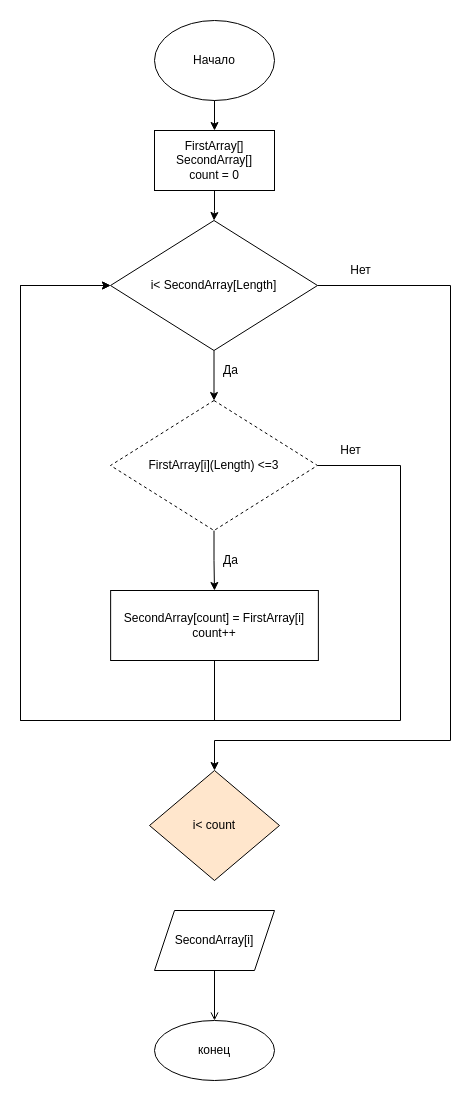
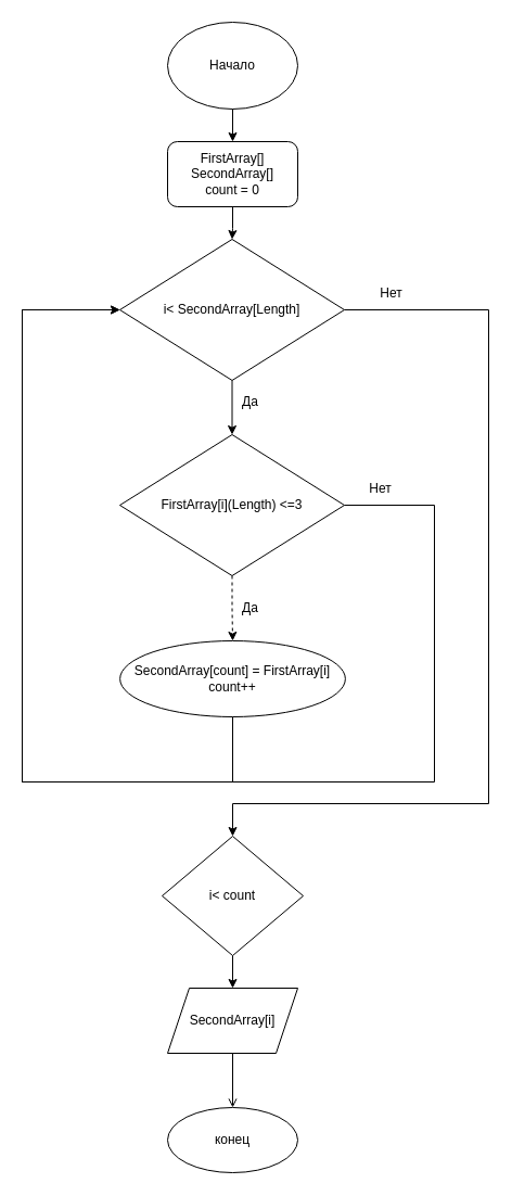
  <mxCell id="0" />
  <mxCell id="1" parent="0" />
  <mxCell id="2" value="Начало" style="ellipse;whiteSpace=wrap;html=1;" parent="1" vertex="1"><mxGeometry x="154" y="20" width="120" height="80" as="geometry" /></mxCell>
  <mxCell id="3" value="" style="edgeStyle=orthogonalEdgeStyle;rounded=0;orthogonalLoop=1;jettySize=auto;html=1;exitX=0.5;exitY=1;exitDx=0;exitDy=0;" parent="1" source="2" target="5" edge="1"><mxGeometry relative="1" as="geometry"><mxPoint x="214" y="200" as="sourcePoint" /></mxGeometry></mxCell>
  <mxCell id="4" value="" style="edgeStyle=orthogonalEdgeStyle;rounded=0;orthogonalLoop=1;jettySize=auto;html=1;" parent="1" source="5" target="8" edge="1"><mxGeometry relative="1" as="geometry" /></mxCell>
- <mxCell id="5" value="FirstArray[]&lt;br&gt;SecondArray[]&lt;br&gt;count = 0" style="whiteSpace=wrap;html=1;" parent="1" vertex="1"><mxGeometry x="154" y="130" width="120" height="60" as="geometry" /></mxCell>
+ <mxCell id="5" value="FirstArray[]&lt;br&gt;SecondArray[]&lt;br&gt;count = 0" style="whiteSpace=wrap;html=1;rounded=1;" parent="1" vertex="1"><mxGeometry x="154" y="130" width="120" height="60" as="geometry" /></mxCell>
  <mxCell id="6" value="" style="edgeStyle=orthogonalEdgeStyle;rounded=0;orthogonalLoop=1;jettySize=auto;html=1;" parent="1" source="8" target="10" edge="1"><mxGeometry relative="1" as="geometry" /></mxCell>
  <mxCell id="7" style="edgeStyle=orthogonalEdgeStyle;rounded=0;orthogonalLoop=1;jettySize=auto;html=1;exitX=1;exitY=0.5;exitDx=0;exitDy=0;entryX=0.5;entryY=0;entryDx=0;entryDy=0;" parent="1" source="8" edge="1" target="21"><mxGeometry relative="1" as="geometry"><mxPoint x="214" y="800" as="targetPoint" /><Array as="points"><mxPoint x="450" y="285" /><mxPoint x="450" y="740" /><mxPoint x="214" y="740" /></Array></mxGeometry></mxCell>
  <mxCell id="8" value="i&amp;lt; SecondArray[Length]" style="rhombus;whiteSpace=wrap;html=1;" parent="1" vertex="1"><mxGeometry x="110" y="220" width="207" height="130" as="geometry" /></mxCell>
- <mxCell id="9" value="" style="edgeStyle=orthogonalEdgeStyle;rounded=0;orthogonalLoop=1;jettySize=auto;html=1;" parent="1" source="10" target="11" edge="1"><mxGeometry relative="1" as="geometry" /></mxCell>
- <mxCell id="10" value="FirstArray[i](Length) &amp;lt;=3" style="rhombus;whiteSpace=wrap;html=1;dashed=1;" parent="1" vertex="1"><mxGeometry x="110" y="400" width="207" height="130" as="geometry" /></mxCell>
- <mxCell id="11" value="SecondArray[count] = FirstArray[i]&lt;br&gt;count++" style="whiteSpace=wrap;html=1;" parent="1" vertex="1"><mxGeometry x="110.13" y="590" width="207.75" height="70" as="geometry" /></mxCell>
+ <mxCell id="9" value="" style="edgeStyle=orthogonalEdgeStyle;rounded=0;orthogonalLoop=1;jettySize=auto;html=1;dashed=1;" parent="1" source="10" target="11" edge="1"><mxGeometry relative="1" as="geometry" /></mxCell>
+ <mxCell id="10" value="FirstArray[i](Length) &amp;lt;=3" style="rhombus;whiteSpace=wrap;html=1;" parent="1" vertex="1"><mxGeometry x="110" y="400" width="207" height="130" as="geometry" /></mxCell>
+ <mxCell id="11" value="SecondArray[count] = FirstArray[i]&lt;br&gt;count++" style="ellipse;whiteSpace=wrap;html=1;" parent="1" vertex="1"><mxGeometry x="110.13" y="590" width="207.75" height="70" as="geometry" /></mxCell>
  <mxCell id="12" value="" style="endArrow=classic;html=1;rounded=0;exitX=0.5;exitY=1;exitDx=0;exitDy=0;entryX=0;entryY=0.5;entryDx=0;entryDy=0;" parent="1" source="11" target="8" edge="1"><mxGeometry width="50" height="50" relative="1" as="geometry"><mxPoint x="190" y="450" as="sourcePoint" /><mxPoint x="240" y="400" as="targetPoint" /><Array as="points"><mxPoint x="214" y="720" /><mxPoint x="20" y="720" /><mxPoint x="20" y="285" /></Array></mxGeometry></mxCell>
  <mxCell id="13" value="" style="endArrow=classic;html=1;rounded=0;entryX=0;entryY=0.5;entryDx=0;entryDy=0;exitX=1;exitY=0.5;exitDx=0;exitDy=0;" parent="1" source="10" target="8" edge="1"><mxGeometry width="50" height="50" relative="1" as="geometry"><mxPoint x="190" y="450" as="sourcePoint" /><mxPoint x="240" y="400" as="targetPoint" /><Array as="points"><mxPoint x="400" y="465" /><mxPoint x="400" y="720" /><mxPoint x="20" y="720" /><mxPoint x="20" y="285" /></Array></mxGeometry></mxCell>
  <mxCell id="14" value="" style="edgeStyle=orthogonalEdgeStyle;rounded=0;orthogonalLoop=1;jettySize=auto;html=1;endArrow=open;" parent="1" source="15" target="20" edge="1"><mxGeometry relative="1" as="geometry" /></mxCell>
  <mxCell id="15" value="SecondArray[i]" style="shape=parallelogram;perimeter=parallelogramPerimeter;whiteSpace=wrap;html=1;fixedSize=1;" parent="1" vertex="1"><mxGeometry x="154" y="910" width="120" height="60" as="geometry" /></mxCell>
  <mxCell id="16" value="Да" style="text;html=1;align=center;verticalAlign=middle;resizable=0;points=[];autosize=1;strokeColor=none;fillColor=none;" parent="1" vertex="1"><mxGeometry x="210" y="355" width="40" height="30" as="geometry" /></mxCell>
  <mxCell id="17" value="Да" style="text;html=1;align=center;verticalAlign=middle;resizable=0;points=[];autosize=1;strokeColor=none;fillColor=none;" parent="1" vertex="1"><mxGeometry x="210" y="545" width="40" height="30" as="geometry" /></mxCell>
  <mxCell id="18" value="Нет" style="text;html=1;align=center;verticalAlign=middle;resizable=0;points=[];autosize=1;strokeColor=none;fillColor=none;" parent="1" vertex="1"><mxGeometry x="330" y="435" width="40" height="30" as="geometry" /></mxCell>
  <mxCell id="19" value="Нет" style="text;html=1;align=center;verticalAlign=middle;resizable=0;points=[];autosize=1;strokeColor=none;fillColor=none;" parent="1" vertex="1"><mxGeometry x="340" y="255" width="40" height="30" as="geometry" /></mxCell>
  <mxCell id="20" value="конец" style="ellipse;whiteSpace=wrap;html=1;" parent="1" vertex="1"><mxGeometry x="154" y="1020" width="120" height="60" as="geometry" /></mxCell>
- <mxCell id="21" value="i&amp;lt; count" style="rhombus;whiteSpace=wrap;html=1;fillColor=#ffe6cc;" vertex="1" parent="1"><mxGeometry x="149" y="770" width="130" height="110" as="geometry" /></mxCell>
+ <mxCell id="21" value="i&amp;lt; count" style="rhombus;whiteSpace=wrap;html=1;" vertex="1" parent="1"><mxGeometry x="149" y="770" width="130" height="110" as="geometry" /></mxCell>
+ <mxCell id="22" value="" style="endArrow=classic;html=1;rounded=0;entryX=0.5;entryY=0;entryDx=0;entryDy=0;exitX=0.5;exitY=1;exitDx=0;exitDy=0;" edge="1" parent="1" source="21" target="15"><mxGeometry width="50" height="50" relative="1" as="geometry"><mxPoint x="190" y="950" as="sourcePoint" /><mxPoint x="240" y="900" as="targetPoint" /></mxGeometry></mxCell>
